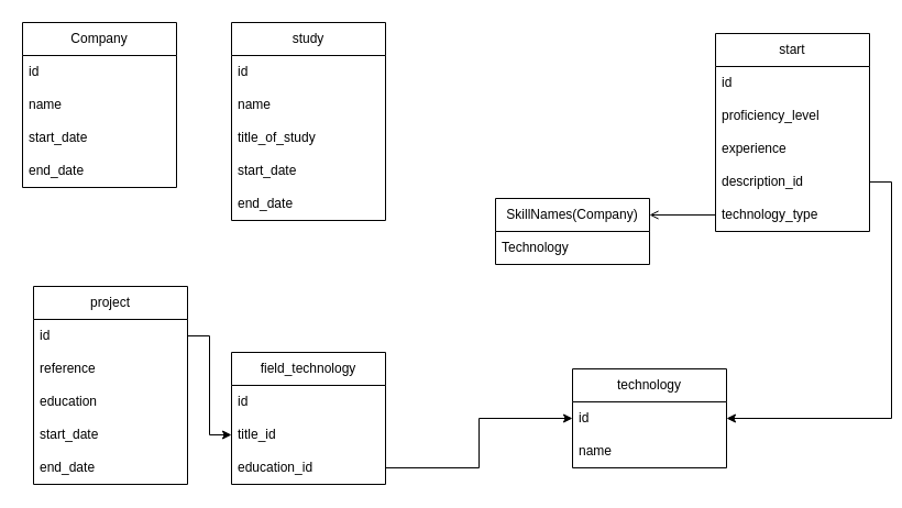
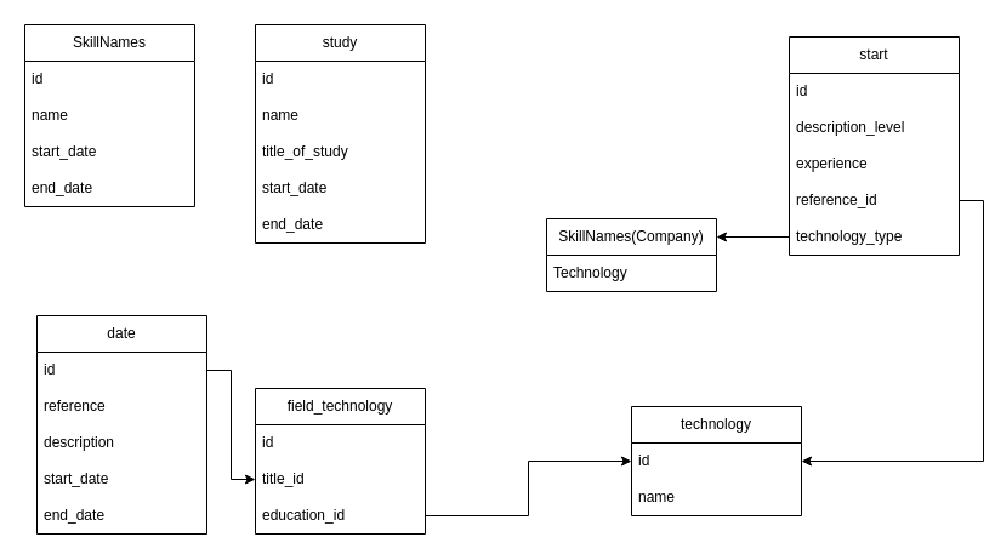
  <mxCell id="0" />
  <mxCell id="1" parent="0" />
- <mxCell id="2" value="Company" style="swimlane;fontStyle=0;childLayout=stackLayout;horizontal=1;startSize=30;horizontalStack=0;resizeParent=1;resizeParentMax=0;resizeLast=0;collapsible=1;marginBottom=0;whiteSpace=wrap;html=1;" parent="1" vertex="1"><mxGeometry x="20" y="20" width="140" height="150" as="geometry" /></mxCell>
+ <mxCell id="2" value="SkillNames" style="swimlane;fontStyle=0;childLayout=stackLayout;horizontal=1;startSize=30;horizontalStack=0;resizeParent=1;resizeParentMax=0;resizeLast=0;collapsible=1;marginBottom=0;whiteSpace=wrap;html=1;" parent="1" vertex="1"><mxGeometry x="20" y="20" width="140" height="150" as="geometry" /></mxCell>
  <mxCell id="3" value="id" style="text;strokeColor=none;fillColor=none;align=left;verticalAlign=middle;spacingLeft=4;spacingRight=4;overflow=hidden;points=[[0,0.5],[1,0.5]];portConstraint=eastwest;rotatable=0;whiteSpace=wrap;html=1;" parent="2" vertex="1"><mxGeometry y="30" width="140" height="30" as="geometry" /></mxCell>
  <mxCell id="4" value="name" style="text;strokeColor=none;fillColor=none;align=left;verticalAlign=middle;spacingLeft=4;spacingRight=4;overflow=hidden;points=[[0,0.5],[1,0.5]];portConstraint=eastwest;rotatable=0;whiteSpace=wrap;html=1;" parent="2" vertex="1"><mxGeometry y="60" width="140" height="30" as="geometry" /></mxCell>
  <mxCell id="5" value="start_date" style="text;strokeColor=none;fillColor=none;align=left;verticalAlign=middle;spacingLeft=4;spacingRight=4;overflow=hidden;points=[[0,0.5],[1,0.5]];portConstraint=eastwest;rotatable=0;whiteSpace=wrap;html=1;" parent="2" vertex="1"><mxGeometry y="90" width="140" height="30" as="geometry" /></mxCell>
  <mxCell id="6" value="end_date" style="text;strokeColor=none;fillColor=none;align=left;verticalAlign=middle;spacingLeft=4;spacingRight=4;overflow=hidden;points=[[0,0.5],[1,0.5]];portConstraint=eastwest;rotatable=0;whiteSpace=wrap;html=1;" vertex="1" parent="2"><mxGeometry y="120" width="140" height="30" as="geometry" /></mxCell>
- <mxCell id="7" value="project" style="swimlane;fontStyle=0;childLayout=stackLayout;horizontal=1;startSize=30;horizontalStack=0;resizeParent=1;resizeParentMax=0;resizeLast=0;collapsible=1;marginBottom=0;whiteSpace=wrap;html=1;" parent="1" vertex="1"><mxGeometry x="30" y="260" width="140" height="180" as="geometry" /></mxCell>
+ <mxCell id="7" value="date" style="swimlane;fontStyle=0;childLayout=stackLayout;horizontal=1;startSize=30;horizontalStack=0;resizeParent=1;resizeParentMax=0;resizeLast=0;collapsible=1;marginBottom=0;whiteSpace=wrap;html=1;" parent="1" vertex="1"><mxGeometry x="30" y="260" width="140" height="180" as="geometry" /></mxCell>
  <mxCell id="8" value="id" style="text;strokeColor=none;fillColor=none;align=left;verticalAlign=middle;spacingLeft=4;spacingRight=4;overflow=hidden;points=[[0,0.5],[1,0.5]];portConstraint=eastwest;rotatable=0;whiteSpace=wrap;html=1;" parent="7" vertex="1"><mxGeometry y="30" width="140" height="30" as="geometry" /></mxCell>
  <mxCell id="9" value="reference" style="text;strokeColor=none;fillColor=none;align=left;verticalAlign=middle;spacingLeft=4;spacingRight=4;overflow=hidden;points=[[0,0.5],[1,0.5]];portConstraint=eastwest;rotatable=0;whiteSpace=wrap;html=1;" parent="7" vertex="1"><mxGeometry y="60" width="140" height="30" as="geometry" /></mxCell>
- <mxCell id="10" value="education" style="text;strokeColor=none;fillColor=none;align=left;verticalAlign=middle;spacingLeft=4;spacingRight=4;overflow=hidden;points=[[0,0.5],[1,0.5]];portConstraint=eastwest;rotatable=0;whiteSpace=wrap;html=1;" parent="7" vertex="1"><mxGeometry y="90" width="140" height="30" as="geometry" /></mxCell>
+ <mxCell id="10" value="description" style="text;strokeColor=none;fillColor=none;align=left;verticalAlign=middle;spacingLeft=4;spacingRight=4;overflow=hidden;points=[[0,0.5],[1,0.5]];portConstraint=eastwest;rotatable=0;whiteSpace=wrap;html=1;" parent="7" vertex="1"><mxGeometry y="90" width="140" height="30" as="geometry" /></mxCell>
  <mxCell id="11" value="start_date" style="text;strokeColor=none;fillColor=none;align=left;verticalAlign=middle;spacingLeft=4;spacingRight=4;overflow=hidden;points=[[0,0.5],[1,0.5]];portConstraint=eastwest;rotatable=0;whiteSpace=wrap;html=1;" parent="7" vertex="1"><mxGeometry y="120" width="140" height="30" as="geometry" /></mxCell>
  <mxCell id="12" value="end_date" style="text;strokeColor=none;fillColor=none;align=left;verticalAlign=middle;spacingLeft=4;spacingRight=4;overflow=hidden;points=[[0,0.5],[1,0.5]];portConstraint=eastwest;rotatable=0;whiteSpace=wrap;html=1;" parent="7" vertex="1"><mxGeometry y="150" width="140" height="30" as="geometry" /></mxCell>
  <mxCell id="13" value="study" style="swimlane;fontStyle=0;childLayout=stackLayout;horizontal=1;startSize=30;horizontalStack=0;resizeParent=1;resizeParentMax=0;resizeLast=0;collapsible=1;marginBottom=0;whiteSpace=wrap;html=1;" parent="1" vertex="1"><mxGeometry x="210" y="20" width="140" height="180" as="geometry" /></mxCell>
  <mxCell id="14" value="id" style="text;strokeColor=none;fillColor=none;align=left;verticalAlign=middle;spacingLeft=4;spacingRight=4;overflow=hidden;points=[[0,0.5],[1,0.5]];portConstraint=eastwest;rotatable=0;whiteSpace=wrap;html=1;" parent="13" vertex="1"><mxGeometry y="30" width="140" height="30" as="geometry" /></mxCell>
  <mxCell id="15" value="name" style="text;strokeColor=none;fillColor=none;align=left;verticalAlign=middle;spacingLeft=4;spacingRight=4;overflow=hidden;points=[[0,0.5],[1,0.5]];portConstraint=eastwest;rotatable=0;whiteSpace=wrap;html=1;" parent="13" vertex="1"><mxGeometry y="60" width="140" height="30" as="geometry" /></mxCell>
  <mxCell id="16" value="title_of_study" style="text;strokeColor=none;fillColor=none;align=left;verticalAlign=middle;spacingLeft=4;spacingRight=4;overflow=hidden;points=[[0,0.5],[1,0.5]];portConstraint=eastwest;rotatable=0;whiteSpace=wrap;html=1;" parent="13" vertex="1"><mxGeometry y="90" width="140" height="30" as="geometry" /></mxCell>
  <mxCell id="17" value="start_date" style="text;strokeColor=none;fillColor=none;align=left;verticalAlign=middle;spacingLeft=4;spacingRight=4;overflow=hidden;points=[[0,0.5],[1,0.5]];portConstraint=eastwest;rotatable=0;whiteSpace=wrap;html=1;" parent="13" vertex="1"><mxGeometry y="120" width="140" height="30" as="geometry" /></mxCell>
  <mxCell id="18" value="end_date" style="text;strokeColor=none;fillColor=none;align=left;verticalAlign=middle;spacingLeft=4;spacingRight=4;overflow=hidden;points=[[0,0.5],[1,0.5]];portConstraint=eastwest;rotatable=0;whiteSpace=wrap;html=1;" vertex="1" parent="13"><mxGeometry y="150" width="140" height="30" as="geometry" /></mxCell>
  <mxCell id="19" value="start" style="swimlane;fontStyle=0;childLayout=stackLayout;horizontal=1;startSize=30;horizontalStack=0;resizeParent=1;resizeParentMax=0;resizeLast=0;collapsible=1;marginBottom=0;whiteSpace=wrap;html=1;" parent="1" vertex="1"><mxGeometry x="650" y="30" width="140" height="180" as="geometry" /></mxCell>
  <mxCell id="20" value="id" style="text;strokeColor=none;fillColor=none;align=left;verticalAlign=middle;spacingLeft=4;spacingRight=4;overflow=hidden;points=[[0,0.5],[1,0.5]];portConstraint=eastwest;rotatable=0;whiteSpace=wrap;html=1;" parent="19" vertex="1"><mxGeometry y="30" width="140" height="30" as="geometry" /></mxCell>
- <mxCell id="21" value="proficiency_level" style="text;strokeColor=none;fillColor=none;align=left;verticalAlign=middle;spacingLeft=4;spacingRight=4;overflow=hidden;points=[[0,0.5],[1,0.5]];portConstraint=eastwest;rotatable=0;whiteSpace=wrap;html=1;" parent="19" vertex="1"><mxGeometry y="60" width="140" height="30" as="geometry" /></mxCell>
+ <mxCell id="21" value="description_level" style="text;strokeColor=none;fillColor=none;align=left;verticalAlign=middle;spacingLeft=4;spacingRight=4;overflow=hidden;points=[[0,0.5],[1,0.5]];portConstraint=eastwest;rotatable=0;whiteSpace=wrap;html=1;" parent="19" vertex="1"><mxGeometry y="60" width="140" height="30" as="geometry" /></mxCell>
  <mxCell id="22" value="experience" style="text;strokeColor=none;fillColor=none;align=left;verticalAlign=middle;spacingLeft=4;spacingRight=4;overflow=hidden;points=[[0,0.5],[1,0.5]];portConstraint=eastwest;rotatable=0;whiteSpace=wrap;html=1;" parent="19" vertex="1"><mxGeometry y="90" width="140" height="30" as="geometry" /></mxCell>
- <mxCell id="23" value="description_id" style="text;strokeColor=none;fillColor=none;align=left;verticalAlign=middle;spacingLeft=4;spacingRight=4;overflow=hidden;points=[[0,0.5],[1,0.5]];portConstraint=eastwest;rotatable=0;whiteSpace=wrap;html=1;" vertex="1" parent="19"><mxGeometry y="120" width="140" height="30" as="geometry" /></mxCell>
+ <mxCell id="23" value="reference_id" style="text;strokeColor=none;fillColor=none;align=left;verticalAlign=middle;spacingLeft=4;spacingRight=4;overflow=hidden;points=[[0,0.5],[1,0.5]];portConstraint=eastwest;rotatable=0;whiteSpace=wrap;html=1;" vertex="1" parent="19"><mxGeometry y="120" width="140" height="30" as="geometry" /></mxCell>
  <mxCell id="24" value="technology_type" style="text;strokeColor=none;fillColor=none;align=left;verticalAlign=middle;spacingLeft=4;spacingRight=4;overflow=hidden;points=[[0,0.5],[1,0.5]];portConstraint=eastwest;rotatable=0;whiteSpace=wrap;html=1;" vertex="1" parent="19"><mxGeometry y="150" width="140" height="30" as="geometry" /></mxCell>
  <mxCell id="25" value="technology" style="swimlane;fontStyle=0;childLayout=stackLayout;horizontal=1;startSize=30;horizontalStack=0;resizeParent=1;resizeParentMax=0;resizeLast=0;collapsible=1;marginBottom=0;whiteSpace=wrap;html=1;" parent="1" vertex="1"><mxGeometry x="520" y="335" width="140" height="90" as="geometry" /></mxCell>
  <mxCell id="26" value="id" style="text;strokeColor=none;fillColor=none;align=left;verticalAlign=middle;spacingLeft=4;spacingRight=4;overflow=hidden;points=[[0,0.5],[1,0.5]];portConstraint=eastwest;rotatable=0;whiteSpace=wrap;html=1;" parent="25" vertex="1"><mxGeometry y="30" width="140" height="30" as="geometry" /></mxCell>
  <mxCell id="27" value="name" style="text;strokeColor=none;fillColor=none;align=left;verticalAlign=middle;spacingLeft=4;spacingRight=4;overflow=hidden;points=[[0,0.5],[1,0.5]];portConstraint=eastwest;rotatable=0;whiteSpace=wrap;html=1;" parent="25" vertex="1"><mxGeometry y="60" width="140" height="30" as="geometry" /></mxCell>
  <mxCell id="28" value="field_technology" style="swimlane;fontStyle=0;childLayout=stackLayout;horizontal=1;startSize=30;horizontalStack=0;resizeParent=1;resizeParentMax=0;resizeLast=0;collapsible=1;marginBottom=0;whiteSpace=wrap;html=1;" parent="1" vertex="1"><mxGeometry x="210" y="320" width="140" height="120" as="geometry" /></mxCell>
  <mxCell id="29" value="id" style="text;strokeColor=none;fillColor=none;align=left;verticalAlign=middle;spacingLeft=4;spacingRight=4;overflow=hidden;points=[[0,0.5],[1,0.5]];portConstraint=eastwest;rotatable=0;whiteSpace=wrap;html=1;" parent="28" vertex="1"><mxGeometry y="30" width="140" height="30" as="geometry" /></mxCell>
  <mxCell id="30" value="title_id" style="text;strokeColor=none;fillColor=none;align=left;verticalAlign=middle;spacingLeft=4;spacingRight=4;overflow=hidden;points=[[0,0.5],[1,0.5]];portConstraint=eastwest;rotatable=0;whiteSpace=wrap;html=1;" parent="28" vertex="1"><mxGeometry y="60" width="140" height="30" as="geometry" /></mxCell>
  <mxCell id="31" value="education_id" style="text;strokeColor=none;fillColor=none;align=left;verticalAlign=middle;spacingLeft=4;spacingRight=4;overflow=hidden;points=[[0,0.5],[1,0.5]];portConstraint=eastwest;rotatable=0;whiteSpace=wrap;html=1;" parent="28" vertex="1"><mxGeometry y="90" width="140" height="30" as="geometry" /></mxCell>
  <mxCell id="32" style="edgeStyle=orthogonalEdgeStyle;rounded=0;orthogonalLoop=1;jettySize=auto;html=1;exitX=1;exitY=0.5;exitDx=0;exitDy=0;entryX=0;entryY=0.5;entryDx=0;entryDy=0;" parent="1" source="8" target="30" edge="1"><mxGeometry relative="1" as="geometry" /></mxCell>
  <mxCell id="33" style="edgeStyle=orthogonalEdgeStyle;rounded=0;orthogonalLoop=1;jettySize=auto;html=1;exitX=1;exitY=0.5;exitDx=0;exitDy=0;entryX=0;entryY=0.5;entryDx=0;entryDy=0;" parent="1" source="31" target="26" edge="1"><mxGeometry relative="1" as="geometry" /></mxCell>
  <mxCell id="34" style="edgeStyle=orthogonalEdgeStyle;rounded=0;orthogonalLoop=1;jettySize=auto;html=1;exitX=1;exitY=0.5;exitDx=0;exitDy=0;entryX=1;entryY=0.5;entryDx=0;entryDy=0;" edge="1" parent="1" source="23" target="26"><mxGeometry relative="1" as="geometry" /></mxCell>
  <mxCell id="35" value="SkillNames(Company)" style="swimlane;fontStyle=0;childLayout=stackLayout;horizontal=1;startSize=30;horizontalStack=0;resizeParent=1;resizeParentMax=0;resizeLast=0;collapsible=1;marginBottom=0;whiteSpace=wrap;html=1;" vertex="1" parent="1"><mxGeometry x="450" y="180" width="140" height="60" as="geometry" /></mxCell>
  <mxCell id="36" value="Technology" style="text;strokeColor=none;fillColor=none;align=left;verticalAlign=middle;spacingLeft=4;spacingRight=4;overflow=hidden;points=[[0,0.5],[1,0.5]];portConstraint=eastwest;rotatable=0;whiteSpace=wrap;html=1;" vertex="1" parent="35"><mxGeometry y="30" width="140" height="30" as="geometry" /></mxCell>
- <mxCell id="37" style="edgeStyle=orthogonalEdgeStyle;rounded=0;orthogonalLoop=1;jettySize=auto;html=1;exitX=0;exitY=0.5;exitDx=0;exitDy=0;entryX=1;entryY=0.25;entryDx=0;entryDy=0;endArrow=open;" edge="1" parent="1" source="24" target="35"><mxGeometry relative="1" as="geometry" /></mxCell>
+ <mxCell id="37" style="edgeStyle=orthogonalEdgeStyle;rounded=0;orthogonalLoop=1;jettySize=auto;html=1;exitX=0;exitY=0.5;exitDx=0;exitDy=0;entryX=1;entryY=0.25;entryDx=0;entryDy=0;" edge="1" parent="1" source="24" target="35"><mxGeometry relative="1" as="geometry" /></mxCell>
